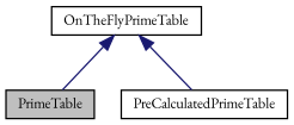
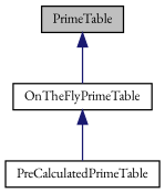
  digraph {
    fontname="EB Garamond"
    node [color=black fillcolor=white fontname="EB Garamond" fontsize=10 shape=record style=filled]
    edge [color=midnightblue dir=back fontname="EB Garamond" fontsize=10 labelfontname=Helvetica labelfontsize=10 style=solid]
    n1 [fillcolor=grey75 fontcolor=black height=0.2 label=PrimeTable width=0.4]
    n2 [height=0.2 label=OnTheFlyPrimeTable width=0.4]
    n3 [height=0.2 label=PreCalculatedPrimeTable width=0.4]
-   n2 -> n1
+   n1 -> n2
    n2 -> n3
  }
